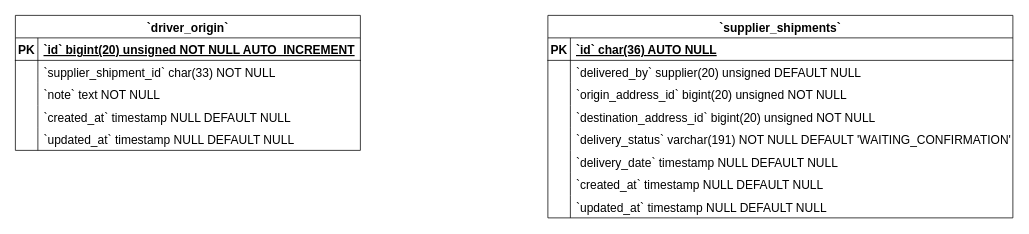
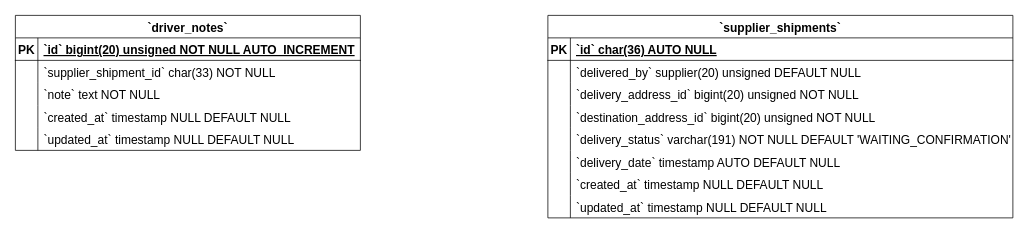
  <mxCell id="0" />
  <mxCell id="1" parent="0" />
- <mxCell id="2" value="`driver_origin`" style="shape=table;startSize=30;container=1;collapsible=1;childLayout=tableLayout;fixedRows=1;rowLines=0;fontStyle=1;align=center;resizeLast=1;fontSize=16;" parent="1" vertex="1"><mxGeometry x="20" y="20" width="460" height="180" as="geometry" /></mxCell>
+ <mxCell id="2" value="`driver_notes`" style="shape=table;startSize=30;container=1;collapsible=1;childLayout=tableLayout;fixedRows=1;rowLines=0;fontStyle=1;align=center;resizeLast=1;fontSize=16;" parent="1" vertex="1"><mxGeometry x="20" y="20" width="460" height="180" as="geometry" /></mxCell>
  <mxCell id="3" value="" style="shape=tableRow;horizontal=0;startSize=0;swimlaneHead=0;swimlaneBody=0;fillColor=none;collapsible=0;dropTarget=0;points=[[0,0.5],[1,0.5]];portConstraint=eastwest;strokeColor=inherit;top=0;left=0;right=0;bottom=1;fontSize=16;" parent="2" vertex="1"><mxGeometry y="30" width="460" height="30" as="geometry" /></mxCell>
  <mxCell id="4" value="PK" style="shape=partialRectangle;overflow=hidden;connectable=0;fillColor=none;strokeColor=inherit;top=0;left=0;bottom=0;right=0;fontStyle=1;fontSize=16;" parent="3" vertex="1"><mxGeometry width="30" height="30" as="geometry"><mxRectangle width="30" height="30" as="alternateBounds" /></mxGeometry></mxCell>
  <mxCell id="5" value="`id` bigint(20) unsigned NOT NULL AUTO_INCREMENT" style="shape=partialRectangle;overflow=hidden;connectable=0;fillColor=none;align=left;strokeColor=inherit;top=0;left=0;bottom=0;right=0;spacingLeft=6;fontStyle=5;fontSize=16;" parent="3" vertex="1"><mxGeometry x="30" width="430" height="30" as="geometry"><mxRectangle width="430" height="30" as="alternateBounds" /></mxGeometry></mxCell>
  <mxCell id="6" value="" style="shape=tableRow;horizontal=0;startSize=0;swimlaneHead=0;swimlaneBody=0;fillColor=none;collapsible=0;dropTarget=0;points=[[0,0.5],[1,0.5]];portConstraint=eastwest;strokeColor=inherit;top=0;left=0;right=0;bottom=0;fontSize=16;" parent="2" vertex="1"><mxGeometry y="60" width="460" height="30" as="geometry" /></mxCell>
  <mxCell id="7" value="" style="shape=partialRectangle;overflow=hidden;connectable=0;fillColor=none;strokeColor=inherit;top=0;left=0;bottom=0;right=0;fontSize=16;" parent="6" vertex="1"><mxGeometry width="30" height="30" as="geometry"><mxRectangle width="30" height="30" as="alternateBounds" /></mxGeometry></mxCell>
  <mxCell id="8" value="`supplier_shipment_id` char(33) NOT NULL" style="shape=partialRectangle;overflow=hidden;connectable=0;fillColor=none;align=left;strokeColor=inherit;top=0;left=0;bottom=0;right=0;spacingLeft=6;fontSize=16;" parent="6" vertex="1"><mxGeometry x="30" width="430" height="30" as="geometry"><mxRectangle width="430" height="30" as="alternateBounds" /></mxGeometry></mxCell>
  <mxCell id="9" value="" style="shape=tableRow;horizontal=0;startSize=0;swimlaneHead=0;swimlaneBody=0;fillColor=none;collapsible=0;dropTarget=0;points=[[0,0.5],[1,0.5]];portConstraint=eastwest;strokeColor=inherit;top=0;left=0;right=0;bottom=0;fontSize=16;" parent="2" vertex="1"><mxGeometry y="90" width="460" height="30" as="geometry" /></mxCell>
  <mxCell id="10" value="" style="shape=partialRectangle;overflow=hidden;connectable=0;fillColor=none;strokeColor=inherit;top=0;left=0;bottom=0;right=0;fontSize=16;" parent="9" vertex="1"><mxGeometry width="30" height="30" as="geometry"><mxRectangle width="30" height="30" as="alternateBounds" /></mxGeometry></mxCell>
  <mxCell id="11" value="`note` text NOT NULL" style="shape=partialRectangle;overflow=hidden;connectable=0;fillColor=none;align=left;strokeColor=inherit;top=0;left=0;bottom=0;right=0;spacingLeft=6;fontSize=16;" parent="9" vertex="1"><mxGeometry x="30" width="430" height="30" as="geometry"><mxRectangle width="430" height="30" as="alternateBounds" /></mxGeometry></mxCell>
  <mxCell id="12" value="" style="shape=tableRow;horizontal=0;startSize=0;swimlaneHead=0;swimlaneBody=0;fillColor=none;collapsible=0;dropTarget=0;points=[[0,0.5],[1,0.5]];portConstraint=eastwest;strokeColor=inherit;top=0;left=0;right=0;bottom=0;fontSize=16;" parent="2" vertex="1"><mxGeometry y="120" width="460" height="30" as="geometry" /></mxCell>
  <mxCell id="13" value="" style="shape=partialRectangle;overflow=hidden;connectable=0;fillColor=none;strokeColor=inherit;top=0;left=0;bottom=0;right=0;fontSize=16;" parent="12" vertex="1"><mxGeometry width="30" height="30" as="geometry"><mxRectangle width="30" height="30" as="alternateBounds" /></mxGeometry></mxCell>
  <mxCell id="14" value="`created_at` timestamp NULL DEFAULT NULL" style="shape=partialRectangle;overflow=hidden;connectable=0;fillColor=none;align=left;strokeColor=inherit;top=0;left=0;bottom=0;right=0;spacingLeft=6;fontSize=16;" parent="12" vertex="1"><mxGeometry x="30" width="430" height="30" as="geometry"><mxRectangle width="430" height="30" as="alternateBounds" /></mxGeometry></mxCell>
  <mxCell id="15" value="" style="shape=tableRow;horizontal=0;startSize=0;swimlaneHead=0;swimlaneBody=0;fillColor=none;collapsible=0;dropTarget=0;points=[[0,0.5],[1,0.5]];portConstraint=eastwest;strokeColor=inherit;top=0;left=0;right=0;bottom=0;fontSize=16;" parent="2" vertex="1"><mxGeometry y="150" width="460" height="30" as="geometry" /></mxCell>
  <mxCell id="16" value="" style="shape=partialRectangle;overflow=hidden;connectable=0;fillColor=none;strokeColor=inherit;top=0;left=0;bottom=0;right=0;fontSize=16;" parent="15" vertex="1"><mxGeometry width="30" height="30" as="geometry"><mxRectangle width="30" height="30" as="alternateBounds" /></mxGeometry></mxCell>
  <mxCell id="17" value="`updated_at` timestamp NULL DEFAULT NULL" style="shape=partialRectangle;overflow=hidden;connectable=0;fillColor=none;align=left;strokeColor=inherit;top=0;left=0;bottom=0;right=0;spacingLeft=6;fontSize=16;" parent="15" vertex="1"><mxGeometry x="30" width="430" height="30" as="geometry"><mxRectangle width="430" height="30" as="alternateBounds" /></mxGeometry></mxCell>
  <mxCell id="18" value="`supplier_shipments`" style="shape=table;startSize=30;container=1;collapsible=1;childLayout=tableLayout;fixedRows=1;rowLines=0;fontStyle=1;align=center;resizeLast=1;fontSize=16;" parent="1" vertex="1"><mxGeometry x="730" y="20" width="620" height="270" as="geometry" /></mxCell>
  <mxCell id="19" value="" style="shape=tableRow;horizontal=0;startSize=0;swimlaneHead=0;swimlaneBody=0;fillColor=none;collapsible=0;dropTarget=0;points=[[0,0.5],[1,0.5]];portConstraint=eastwest;strokeColor=inherit;top=0;left=0;right=0;bottom=1;fontSize=16;" parent="18" vertex="1"><mxGeometry y="30" width="620" height="30" as="geometry" /></mxCell>
  <mxCell id="20" value="PK" style="shape=partialRectangle;overflow=hidden;connectable=0;fillColor=none;strokeColor=inherit;top=0;left=0;bottom=0;right=0;fontStyle=1;fontSize=16;" parent="19" vertex="1"><mxGeometry width="30" height="30" as="geometry"><mxRectangle width="30" height="30" as="alternateBounds" /></mxGeometry></mxCell>
  <mxCell id="21" value="`id` char(36) AUTO NULL" style="shape=partialRectangle;overflow=hidden;connectable=0;fillColor=none;align=left;strokeColor=inherit;top=0;left=0;bottom=0;right=0;spacingLeft=6;fontStyle=5;fontSize=16;" parent="19" vertex="1"><mxGeometry x="30" width="590" height="30" as="geometry"><mxRectangle width="590" height="30" as="alternateBounds" /></mxGeometry></mxCell>
  <mxCell id="22" value="" style="shape=tableRow;horizontal=0;startSize=0;swimlaneHead=0;swimlaneBody=0;fillColor=none;collapsible=0;dropTarget=0;points=[[0,0.5],[1,0.5]];portConstraint=eastwest;strokeColor=inherit;top=0;left=0;right=0;bottom=0;fontSize=16;" parent="18" vertex="1"><mxGeometry y="60" width="620" height="30" as="geometry" /></mxCell>
  <mxCell id="23" value="" style="shape=partialRectangle;overflow=hidden;connectable=0;fillColor=none;strokeColor=inherit;top=0;left=0;bottom=0;right=0;fontSize=16;" parent="22" vertex="1"><mxGeometry width="30" height="30" as="geometry"><mxRectangle width="30" height="30" as="alternateBounds" /></mxGeometry></mxCell>
  <mxCell id="24" value="`delivered_by` supplier(20) unsigned DEFAULT NULL" style="shape=partialRectangle;overflow=hidden;connectable=0;fillColor=none;align=left;strokeColor=inherit;top=0;left=0;bottom=0;right=0;spacingLeft=6;fontSize=16;" parent="22" vertex="1"><mxGeometry x="30" width="590" height="30" as="geometry"><mxRectangle width="590" height="30" as="alternateBounds" /></mxGeometry></mxCell>
  <mxCell id="25" value="" style="shape=tableRow;horizontal=0;startSize=0;swimlaneHead=0;swimlaneBody=0;fillColor=none;collapsible=0;dropTarget=0;points=[[0,0.5],[1,0.5]];portConstraint=eastwest;strokeColor=inherit;top=0;left=0;right=0;bottom=0;fontSize=16;" parent="18" vertex="1"><mxGeometry y="90" width="620" height="30" as="geometry" /></mxCell>
  <mxCell id="26" value="" style="shape=partialRectangle;overflow=hidden;connectable=0;fillColor=none;strokeColor=inherit;top=0;left=0;bottom=0;right=0;fontSize=16;" parent="25" vertex="1"><mxGeometry width="30" height="30" as="geometry"><mxRectangle width="30" height="30" as="alternateBounds" /></mxGeometry></mxCell>
- <mxCell id="27" value="`origin_address_id` bigint(20) unsigned NOT NULL" style="shape=partialRectangle;overflow=hidden;connectable=0;fillColor=none;align=left;strokeColor=inherit;top=0;left=0;bottom=0;right=0;spacingLeft=6;fontSize=16;" parent="25" vertex="1"><mxGeometry x="30" width="590" height="30" as="geometry"><mxRectangle width="590" height="30" as="alternateBounds" /></mxGeometry></mxCell>
+ <mxCell id="27" value="`delivery_address_id` bigint(20) unsigned NOT NULL" style="shape=partialRectangle;overflow=hidden;connectable=0;fillColor=none;align=left;strokeColor=inherit;top=0;left=0;bottom=0;right=0;spacingLeft=6;fontSize=16;" parent="25" vertex="1"><mxGeometry x="30" width="590" height="30" as="geometry"><mxRectangle width="590" height="30" as="alternateBounds" /></mxGeometry></mxCell>
  <mxCell id="28" value="" style="shape=tableRow;horizontal=0;startSize=0;swimlaneHead=0;swimlaneBody=0;fillColor=none;collapsible=0;dropTarget=0;points=[[0,0.5],[1,0.5]];portConstraint=eastwest;strokeColor=inherit;top=0;left=0;right=0;bottom=0;fontSize=16;" parent="18" vertex="1"><mxGeometry y="120" width="620" height="30" as="geometry" /></mxCell>
  <mxCell id="29" value="" style="shape=partialRectangle;overflow=hidden;connectable=0;fillColor=none;strokeColor=inherit;top=0;left=0;bottom=0;right=0;fontSize=16;" parent="28" vertex="1"><mxGeometry width="30" height="30" as="geometry"><mxRectangle width="30" height="30" as="alternateBounds" /></mxGeometry></mxCell>
  <mxCell id="30" value="`destination_address_id` bigint(20) unsigned NOT NULL" style="shape=partialRectangle;overflow=hidden;connectable=0;fillColor=none;align=left;strokeColor=inherit;top=0;left=0;bottom=0;right=0;spacingLeft=6;fontSize=16;" parent="28" vertex="1"><mxGeometry x="30" width="590" height="30" as="geometry"><mxRectangle width="590" height="30" as="alternateBounds" /></mxGeometry></mxCell>
  <mxCell id="31" value="" style="shape=tableRow;horizontal=0;startSize=0;swimlaneHead=0;swimlaneBody=0;fillColor=none;collapsible=0;dropTarget=0;points=[[0,0.5],[1,0.5]];portConstraint=eastwest;strokeColor=inherit;top=0;left=0;right=0;bottom=0;fontSize=16;" parent="18" vertex="1"><mxGeometry y="150" width="620" height="30" as="geometry" /></mxCell>
  <mxCell id="32" value="" style="shape=partialRectangle;overflow=hidden;connectable=0;fillColor=none;strokeColor=inherit;top=0;left=0;bottom=0;right=0;fontSize=16;" parent="31" vertex="1"><mxGeometry width="30" height="30" as="geometry"><mxRectangle width="30" height="30" as="alternateBounds" /></mxGeometry></mxCell>
  <mxCell id="33" value="`delivery_status` varchar(191) NOT NULL DEFAULT 'WAITING_CONFIRMATION'" style="shape=partialRectangle;overflow=hidden;connectable=0;fillColor=none;align=left;strokeColor=inherit;top=0;left=0;bottom=0;right=0;spacingLeft=6;fontSize=16;" parent="31" vertex="1"><mxGeometry x="30" width="590" height="30" as="geometry"><mxRectangle width="590" height="30" as="alternateBounds" /></mxGeometry></mxCell>
  <mxCell id="34" value="" style="shape=tableRow;horizontal=0;startSize=0;swimlaneHead=0;swimlaneBody=0;fillColor=none;collapsible=0;dropTarget=0;points=[[0,0.5],[1,0.5]];portConstraint=eastwest;strokeColor=inherit;top=0;left=0;right=0;bottom=0;fontSize=16;" parent="18" vertex="1"><mxGeometry y="180" width="620" height="30" as="geometry" /></mxCell>
  <mxCell id="35" value="" style="shape=partialRectangle;overflow=hidden;connectable=0;fillColor=none;strokeColor=inherit;top=0;left=0;bottom=0;right=0;fontSize=16;" parent="34" vertex="1"><mxGeometry width="30" height="30" as="geometry"><mxRectangle width="30" height="30" as="alternateBounds" /></mxGeometry></mxCell>
- <mxCell id="36" value="`delivery_date` timestamp NULL DEFAULT NULL" style="shape=partialRectangle;overflow=hidden;connectable=0;fillColor=none;align=left;strokeColor=inherit;top=0;left=0;bottom=0;right=0;spacingLeft=6;fontSize=16;" parent="34" vertex="1"><mxGeometry x="30" width="590" height="30" as="geometry"><mxRectangle width="590" height="30" as="alternateBounds" /></mxGeometry></mxCell>
+ <mxCell id="36" value="`delivery_date` timestamp AUTO DEFAULT NULL" style="shape=partialRectangle;overflow=hidden;connectable=0;fillColor=none;align=left;strokeColor=inherit;top=0;left=0;bottom=0;right=0;spacingLeft=6;fontSize=16;" parent="34" vertex="1"><mxGeometry x="30" width="590" height="30" as="geometry"><mxRectangle width="590" height="30" as="alternateBounds" /></mxGeometry></mxCell>
  <mxCell id="37" value="" style="shape=tableRow;horizontal=0;startSize=0;swimlaneHead=0;swimlaneBody=0;fillColor=none;collapsible=0;dropTarget=0;points=[[0,0.5],[1,0.5]];portConstraint=eastwest;strokeColor=inherit;top=0;left=0;right=0;bottom=0;fontSize=16;" parent="18" vertex="1"><mxGeometry y="210" width="620" height="30" as="geometry" /></mxCell>
  <mxCell id="38" value="" style="shape=partialRectangle;overflow=hidden;connectable=0;fillColor=none;strokeColor=inherit;top=0;left=0;bottom=0;right=0;fontSize=16;" parent="37" vertex="1"><mxGeometry width="30" height="30" as="geometry"><mxRectangle width="30" height="30" as="alternateBounds" /></mxGeometry></mxCell>
  <mxCell id="39" value="`created_at` timestamp NULL DEFAULT NULL" style="shape=partialRectangle;overflow=hidden;connectable=0;fillColor=none;align=left;strokeColor=inherit;top=0;left=0;bottom=0;right=0;spacingLeft=6;fontSize=16;" parent="37" vertex="1"><mxGeometry x="30" width="590" height="30" as="geometry"><mxRectangle width="590" height="30" as="alternateBounds" /></mxGeometry></mxCell>
  <mxCell id="40" value="" style="shape=tableRow;horizontal=0;startSize=0;swimlaneHead=0;swimlaneBody=0;fillColor=none;collapsible=0;dropTarget=0;points=[[0,0.5],[1,0.5]];portConstraint=eastwest;strokeColor=inherit;top=0;left=0;right=0;bottom=0;fontSize=16;" parent="18" vertex="1"><mxGeometry y="240" width="620" height="30" as="geometry" /></mxCell>
  <mxCell id="41" value="" style="shape=partialRectangle;overflow=hidden;connectable=0;fillColor=none;strokeColor=inherit;top=0;left=0;bottom=0;right=0;fontSize=16;" parent="40" vertex="1"><mxGeometry width="30" height="30" as="geometry"><mxRectangle width="30" height="30" as="alternateBounds" /></mxGeometry></mxCell>
  <mxCell id="42" value="`updated_at` timestamp NULL DEFAULT NULL" style="shape=partialRectangle;overflow=hidden;connectable=0;fillColor=none;align=left;strokeColor=inherit;top=0;left=0;bottom=0;right=0;spacingLeft=6;fontSize=16;" parent="40" vertex="1"><mxGeometry x="30" width="590" height="30" as="geometry"><mxRectangle width="590" height="30" as="alternateBounds" /></mxGeometry></mxCell>
